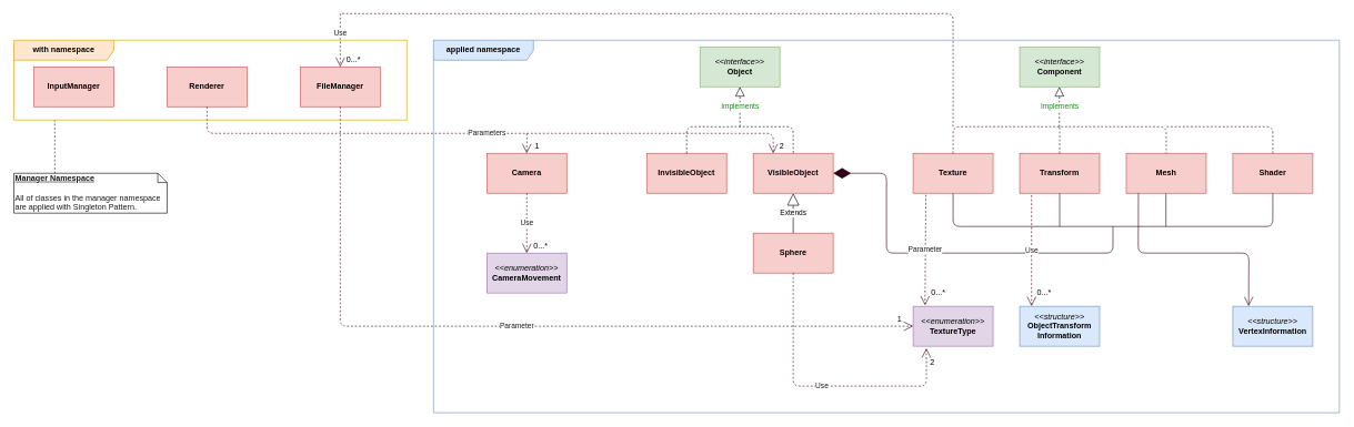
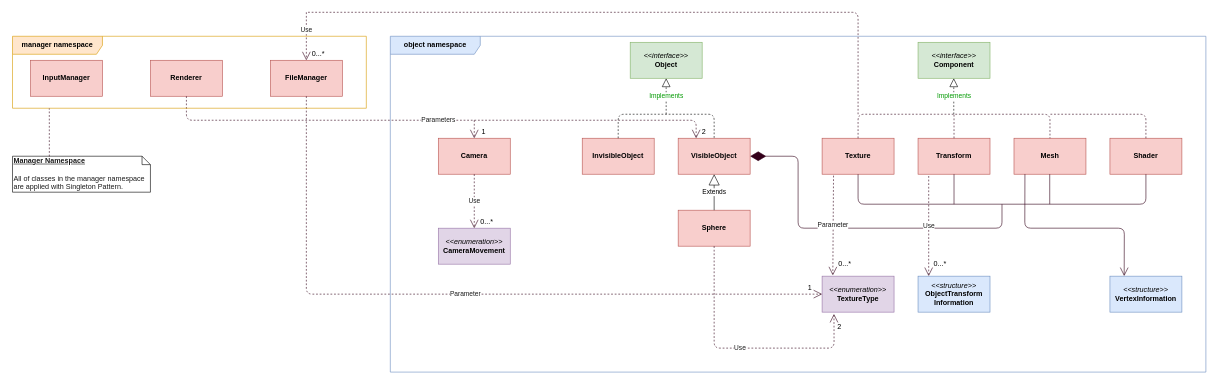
  <mxCell id="0" />
  <mxCell id="1" parent="0" />
  <mxCell id="2" value="&lt;b&gt;FileManager&lt;/b&gt;" style="rounded=0;whiteSpace=wrap;html=1;fillColor=#f8cecc;strokeColor=#b85450;" vertex="1" parent="1"><mxGeometry x="450" y="100" width="120" height="60" as="geometry" /></mxCell>
  <mxCell id="3" value="&lt;b&gt;InputManager&lt;/b&gt;" style="rounded=0;whiteSpace=wrap;html=1;fillColor=#f8cecc;strokeColor=#b85450;" vertex="1" parent="1"><mxGeometry x="50" y="100" width="120" height="60" as="geometry" /></mxCell>
  <mxCell id="4" value="&lt;b&gt;Renderer&lt;/b&gt;" style="rounded=0;whiteSpace=wrap;html=1;fillColor=#f8cecc;strokeColor=#b85450;" vertex="1" parent="1"><mxGeometry x="250" y="100" width="120" height="60" as="geometry" /></mxCell>
  <mxCell id="5" value="&lt;i&gt;&amp;lt;&amp;lt;interface&amp;gt;&amp;gt;&lt;/i&gt;&lt;br&gt;&lt;b&gt;Object&lt;/b&gt;" style="rounded=0;whiteSpace=wrap;html=1;fillColor=#d5e8d4;strokeColor=#82b366;" vertex="1" parent="1"><mxGeometry x="1050" y="70" width="120" height="60" as="geometry" /></mxCell>
  <mxCell id="6" value="&lt;b&gt;VisibleObject&lt;/b&gt;" style="rounded=0;whiteSpace=wrap;html=1;fillColor=#f8cecc;strokeColor=#b85450;" vertex="1" parent="1"><mxGeometry x="1130" y="230" width="120" height="60" as="geometry" /></mxCell>
  <mxCell id="7" value="&lt;b&gt;InvisibleObject&lt;/b&gt;" style="rounded=0;whiteSpace=wrap;html=1;fillColor=#f8cecc;strokeColor=#b85450;" vertex="1" parent="1"><mxGeometry x="970" y="230" width="120" height="60" as="geometry" /></mxCell>
  <mxCell id="8" value="&lt;b&gt;Sphere&lt;/b&gt;" style="rounded=0;whiteSpace=wrap;html=1;fillColor=#f8cecc;strokeColor=#b85450;" vertex="1" parent="1"><mxGeometry x="1130" y="350" width="120" height="60" as="geometry" /></mxCell>
  <mxCell id="9" value="Extends" style="endArrow=block;endSize=16;endFill=0;html=1;exitX=0.5;exitY=0;exitDx=0;exitDy=0;entryX=0.5;entryY=1;entryDx=0;entryDy=0;" edge="1" parent="1" source="8" target="6"><mxGeometry width="160" relative="1" as="geometry"><mxPoint x="1320" y="310" as="sourcePoint" /><mxPoint x="1480" y="310" as="targetPoint" /></mxGeometry></mxCell>
  <mxCell id="10" value="&lt;i&gt;&amp;lt;&amp;lt;interface&amp;gt;&amp;gt;&lt;/i&gt;&lt;br&gt;&lt;b&gt;Component&lt;/b&gt;" style="rounded=0;whiteSpace=wrap;html=1;fillColor=#d5e8d4;strokeColor=#82b366;" vertex="1" parent="1"><mxGeometry x="1530" y="70" width="120" height="60" as="geometry" /></mxCell>
  <mxCell id="11" value="&lt;b&gt;Texture&lt;/b&gt;" style="rounded=0;whiteSpace=wrap;html=1;fillColor=#f8cecc;strokeColor=#b85450;" vertex="1" parent="1"><mxGeometry x="1370" y="230" width="120" height="60" as="geometry" /></mxCell>
  <mxCell id="12" value="&lt;b&gt;Transform&lt;/b&gt;" style="rounded=0;whiteSpace=wrap;html=1;fillColor=#f8cecc;strokeColor=#b85450;" vertex="1" parent="1"><mxGeometry x="1530" y="230" width="120" height="60" as="geometry" /></mxCell>
  <mxCell id="13" value="" style="endArrow=none;dashed=1;html=1;exitX=0.5;exitY=0;exitDx=0;exitDy=0;entryX=0.5;entryY=0;entryDx=0;entryDy=0;" edge="1" parent="1" source="7" target="6"><mxGeometry width="50" height="50" relative="1" as="geometry"><mxPoint x="890" y="130" as="sourcePoint" /><mxPoint x="940" y="80" as="targetPoint" /><Array as="points"><mxPoint x="1030" y="190" /><mxPoint x="1190" y="190" /></Array></mxGeometry></mxCell>
  <mxCell id="14" value="Implements" style="endArrow=block;dashed=1;endFill=0;endSize=12;html=1;entryX=0.5;entryY=1;entryDx=0;entryDy=0;fontColor=#009900;" edge="1" parent="1" target="5"><mxGeometry width="160" relative="1" as="geometry"><mxPoint x="1110" y="190" as="sourcePoint" /><mxPoint x="1160" y="150" as="targetPoint" /></mxGeometry></mxCell>
  <mxCell id="15" value="&lt;b&gt;Mesh&lt;/b&gt;" style="rounded=0;whiteSpace=wrap;html=1;fillColor=#f8cecc;strokeColor=#b85450;" vertex="1" parent="1"><mxGeometry x="1690" y="230" width="120" height="60" as="geometry" /></mxCell>
  <mxCell id="16" value="" style="endArrow=none;dashed=1;html=1;exitX=0.5;exitY=0;exitDx=0;exitDy=0;entryX=0.5;entryY=0;entryDx=0;entryDy=0;fontColor=#1A1A1A;strokeColor=#33001A;" edge="1" parent="1" source="11" target="15"><mxGeometry width="50" height="50" relative="1" as="geometry"><mxPoint x="1410" y="180" as="sourcePoint" /><mxPoint x="1460" y="130" as="targetPoint" /><Array as="points"><mxPoint x="1430" y="190" /><mxPoint x="1750" y="190" /></Array></mxGeometry></mxCell>
  <mxCell id="17" value="Implements" style="endArrow=block;dashed=1;endFill=0;endSize=12;html=1;entryX=0.5;entryY=1;entryDx=0;entryDy=0;fontColor=#009900;" edge="1" parent="1"><mxGeometry width="160" relative="1" as="geometry"><mxPoint x="1589.58" y="190" as="sourcePoint" /><mxPoint x="1589.58" y="130" as="targetPoint" /></mxGeometry></mxCell>
  <mxCell id="18" value="" style="endArrow=none;dashed=1;html=1;strokeColor=#33001A;fontColor=#1A1A1A;exitX=0.5;exitY=0;exitDx=0;exitDy=0;" edge="1" parent="1" source="12"><mxGeometry width="50" height="50" relative="1" as="geometry"><mxPoint x="1360" y="150" as="sourcePoint" /><mxPoint x="1590" y="190" as="targetPoint" /></mxGeometry></mxCell>
  <mxCell id="19" value="&lt;b&gt;Shader&lt;/b&gt;" style="rounded=0;whiteSpace=wrap;html=1;fillColor=#f8cecc;strokeColor=#b85450;" vertex="1" parent="1"><mxGeometry x="1850" y="230" width="120" height="60" as="geometry" /></mxCell>
  <mxCell id="20" value="&lt;b&gt;Camera&lt;/b&gt;" style="rounded=0;whiteSpace=wrap;html=1;fillColor=#f8cecc;strokeColor=#b85450;" vertex="1" parent="1"><mxGeometry x="730" y="230" width="120" height="60" as="geometry" /></mxCell>
  <mxCell id="21" value="" style="endArrow=diamondThin;endFill=1;endSize=24;html=1;strokeColor=#33001A;fontColor=#1A1A1A;entryX=1;entryY=0.5;entryDx=0;entryDy=0;" edge="1" parent="1" target="6"><mxGeometry width="160" relative="1" as="geometry"><mxPoint x="1670" y="340" as="sourcePoint" /><mxPoint x="1490" y="400" as="targetPoint" /><Array as="points"><mxPoint x="1670" y="380" /><mxPoint x="1330" y="380" /><mxPoint x="1330" y="260" /></Array></mxGeometry></mxCell>
  <mxCell id="22" value="" style="endArrow=none;html=1;strokeColor=#33001A;fontColor=#1A1A1A;exitX=0.5;exitY=1;exitDx=0;exitDy=0;entryX=0.5;entryY=1;entryDx=0;entryDy=0;" edge="1" parent="1" source="11" target="19"><mxGeometry width="50" height="50" relative="1" as="geometry"><mxPoint x="1530" y="390" as="sourcePoint" /><mxPoint x="1580" y="340" as="targetPoint" /><Array as="points"><mxPoint x="1430" y="340" /><mxPoint x="1910" y="340" /></Array></mxGeometry></mxCell>
  <mxCell id="23" value="" style="endArrow=none;html=1;strokeColor=#33001A;fontColor=#1A1A1A;entryX=0.5;entryY=1;entryDx=0;entryDy=0;" edge="1" parent="1" target="12"><mxGeometry width="50" height="50" relative="1" as="geometry"><mxPoint x="1590" y="340" as="sourcePoint" /><mxPoint x="1630" y="380" as="targetPoint" /></mxGeometry></mxCell>
  <mxCell id="24" value="" style="endArrow=none;html=1;strokeColor=#33001A;fontColor=#1A1A1A;entryX=0.5;entryY=1;entryDx=0;entryDy=0;" edge="1" parent="1"><mxGeometry width="50" height="50" relative="1" as="geometry"><mxPoint x="1749.58" y="340" as="sourcePoint" /><mxPoint x="1749.58" y="290" as="targetPoint" /></mxGeometry></mxCell>
  <mxCell id="25" value="" style="endArrow=none;dashed=1;html=1;strokeColor=#33001A;fontColor=#1A1A1A;exitX=0.5;exitY=0;exitDx=0;exitDy=0;" edge="1" parent="1" source="19"><mxGeometry width="50" height="50" relative="1" as="geometry"><mxPoint x="1840" y="150" as="sourcePoint" /><mxPoint x="1750" y="190" as="targetPoint" /><Array as="points"><mxPoint x="1910" y="190" /></Array></mxGeometry></mxCell>
  <mxCell id="26" value="" style="endArrow=none;dashed=1;html=1;strokeColor=#33001A;fontColor=#1A1A1A;" edge="1" parent="1"><mxGeometry width="50" height="50" relative="1" as="geometry"><mxPoint x="1430" y="190" as="sourcePoint" /><mxPoint x="510" y="20" as="targetPoint" /><Array as="points"><mxPoint x="1430" y="20" /></Array></mxGeometry></mxCell>
  <mxCell id="27" value="Use" style="endArrow=open;endSize=12;dashed=1;html=1;strokeColor=#33001A;fontColor=#1A1A1A;entryX=0.5;entryY=0;entryDx=0;entryDy=0;" edge="1" parent="1" target="2"><mxGeometry x="-0.25" width="160" relative="1" as="geometry"><mxPoint x="510" y="20" as="sourcePoint" /><mxPoint x="820" y="100" as="targetPoint" /><mxPoint as="offset" /></mxGeometry></mxCell>
  <mxCell id="28" value="0...*" style="text;html=1;strokeColor=none;fillColor=none;align=center;verticalAlign=middle;whiteSpace=wrap;rounded=0;" vertex="1" parent="1"><mxGeometry x="510" y="80" width="40" height="20" as="geometry" /></mxCell>
  <mxCell id="29" value="Parameters" style="endArrow=open;endSize=12;dashed=1;html=1;strokeColor=#33001A;fontColor=#1A1A1A;exitX=0.5;exitY=1;exitDx=0;exitDy=0;entryX=0.25;entryY=0;entryDx=0;entryDy=0;" edge="1" parent="1" source="4" target="6"><mxGeometry width="160" relative="1" as="geometry"><mxPoint x="520" y="300" as="sourcePoint" /><mxPoint x="680" y="300" as="targetPoint" /><Array as="points"><mxPoint x="310" y="200" /><mxPoint x="1160" y="200" /></Array></mxGeometry></mxCell>
  <mxCell id="30" value="2" style="text;html=1;strokeColor=none;fillColor=none;align=center;verticalAlign=middle;whiteSpace=wrap;rounded=0;" vertex="1" parent="1"><mxGeometry x="1153" y="210" width="40" height="20" as="geometry" /></mxCell>
  <mxCell id="31" value="" style="endArrow=open;endSize=12;dashed=1;html=1;strokeColor=#33001A;fontColor=#1A1A1A;entryX=0.5;entryY=0;entryDx=0;entryDy=0;" edge="1" parent="1" target="20"><mxGeometry width="160" relative="1" as="geometry"><mxPoint x="790" y="200" as="sourcePoint" /><mxPoint x="670" y="320" as="targetPoint" /></mxGeometry></mxCell>
  <mxCell id="32" value="1" style="text;html=1;strokeColor=none;fillColor=none;align=center;verticalAlign=middle;whiteSpace=wrap;rounded=0;" vertex="1" parent="1"><mxGeometry x="786" y="210" width="40" height="20" as="geometry" /></mxCell>
  <mxCell id="33" value="&lt;i&gt;&amp;lt;&amp;lt;enumeration&amp;gt;&amp;gt;&lt;/i&gt;&lt;br&gt;&lt;b&gt;TextureType&lt;/b&gt;" style="rounded=0;whiteSpace=wrap;html=1;fillColor=#e1d5e7;strokeColor=#9673a6;" vertex="1" parent="1"><mxGeometry x="1370" y="460" width="120" height="60" as="geometry" /></mxCell>
  <mxCell id="34" value="Parameter" style="endArrow=open;endSize=12;dashed=1;html=1;strokeColor=#33001A;fontColor=#1A1A1A;exitX=0.5;exitY=1;exitDx=0;exitDy=0;entryX=0;entryY=0.5;entryDx=0;entryDy=0;" edge="1" parent="1" source="2" target="33"><mxGeometry width="160" relative="1" as="geometry"><mxPoint x="520" y="320" as="sourcePoint" /><mxPoint x="680" y="320" as="targetPoint" /><Array as="points"><mxPoint x="510" y="490" /></Array></mxGeometry></mxCell>
  <mxCell id="35" value="1" style="text;html=1;strokeColor=none;fillColor=none;align=center;verticalAlign=middle;whiteSpace=wrap;rounded=0;" vertex="1" parent="1"><mxGeometry x="1330" y="470" width="40" height="20" as="geometry" /></mxCell>
  <mxCell id="36" value="Parameter" style="endArrow=open;endSize=12;dashed=1;html=1;strokeColor=#33001A;fontColor=#1A1A1A;exitX=0.159;exitY=1.04;exitDx=0;exitDy=0;exitPerimeter=0;entryX=0.149;entryY=-0.024;entryDx=0;entryDy=0;entryPerimeter=0;" edge="1" parent="1" source="11" target="33"><mxGeometry width="160" relative="1" as="geometry"><mxPoint x="1394" y="330" as="sourcePoint" /><mxPoint x="1510" y="420" as="targetPoint" /></mxGeometry></mxCell>
  <mxCell id="37" value="0...*" style="text;html=1;strokeColor=none;fillColor=none;align=center;verticalAlign=middle;whiteSpace=wrap;rounded=0;" vertex="1" parent="1"><mxGeometry x="1388" y="430" width="40" height="20" as="geometry" /></mxCell>
  <mxCell id="38" value="&lt;i&gt;&amp;lt;&amp;lt;enumeration&amp;gt;&amp;gt;&lt;/i&gt;&lt;br&gt;&lt;b&gt;CameraMovement&lt;/b&gt;" style="rounded=0;whiteSpace=wrap;html=1;fillColor=#e1d5e7;strokeColor=#9673a6;" vertex="1" parent="1"><mxGeometry x="730" y="380" width="120" height="60" as="geometry" /></mxCell>
  <mxCell id="39" value="Use" style="endArrow=open;endSize=12;dashed=1;html=1;strokeColor=#33001A;fontColor=#1A1A1A;exitX=0.5;exitY=1;exitDx=0;exitDy=0;entryX=0.5;entryY=0;entryDx=0;entryDy=0;" edge="1" parent="1" source="20" target="38"><mxGeometry width="160" relative="1" as="geometry"><mxPoint x="650" y="360" as="sourcePoint" /><mxPoint x="810" y="360" as="targetPoint" /></mxGeometry></mxCell>
  <mxCell id="40" value="0...*" style="text;html=1;strokeColor=none;fillColor=none;align=center;verticalAlign=middle;whiteSpace=wrap;rounded=0;" vertex="1" parent="1"><mxGeometry x="791" y="360" width="40" height="20" as="geometry" /></mxCell>
  <mxCell id="41" value="Use" style="endArrow=open;endSize=12;dashed=1;html=1;strokeColor=#33001A;fontColor=#1A1A1A;exitX=0.5;exitY=1;exitDx=0;exitDy=0;entryX=0.165;entryY=1.052;entryDx=0;entryDy=0;entryPerimeter=0;" edge="1" parent="1" source="8" target="33"><mxGeometry width="160" relative="1" as="geometry"><mxPoint x="1190" y="560" as="sourcePoint" /><mxPoint x="1350" y="560" as="targetPoint" /><Array as="points"><mxPoint x="1190" y="580" /><mxPoint x="1390" y="580" /></Array></mxGeometry></mxCell>
  <mxCell id="42" value="2" style="text;html=1;strokeColor=none;fillColor=none;align=center;verticalAlign=middle;whiteSpace=wrap;rounded=0;" vertex="1" parent="1"><mxGeometry x="1379" y="534" width="40" height="20" as="geometry" /></mxCell>
  <mxCell id="43" value="&lt;i&gt;&amp;lt;&amp;lt;structure&amp;gt;&amp;gt;&lt;/i&gt;&lt;br&gt;&lt;b&gt;ObjectTransform&lt;br&gt;Information&lt;/b&gt;" style="rounded=0;whiteSpace=wrap;html=1;fillColor=#dae8fc;strokeColor=#6c8ebf;" vertex="1" parent="1"><mxGeometry x="1530" y="460" width="120" height="60" as="geometry" /></mxCell>
  <mxCell id="44" value="Use" style="endArrow=open;endSize=12;dashed=1;html=1;strokeColor=#33001A;fontColor=#1A1A1A;exitX=0.148;exitY=1.05;exitDx=0;exitDy=0;exitPerimeter=0;entryX=0.148;entryY=-0.004;entryDx=0;entryDy=0;entryPerimeter=0;" edge="1" parent="1" source="12" target="43"><mxGeometry width="160" relative="1" as="geometry"><mxPoint x="1550" y="310" as="sourcePoint" /><mxPoint x="1580" y="440" as="targetPoint" /></mxGeometry></mxCell>
  <mxCell id="45" value="0...*" style="text;html=1;strokeColor=none;fillColor=none;align=center;verticalAlign=middle;whiteSpace=wrap;rounded=0;" vertex="1" parent="1"><mxGeometry x="1547" y="430" width="40" height="20" as="geometry" /></mxCell>
  <mxCell id="46" value="&lt;i&gt;&amp;lt;&amp;lt;structure&amp;gt;&amp;gt;&lt;/i&gt;&lt;br&gt;&lt;b&gt;VertexInformation&lt;/b&gt;" style="rounded=0;whiteSpace=wrap;html=1;fillColor=#dae8fc;strokeColor=#6c8ebf;" vertex="1" parent="1"><mxGeometry x="1850" y="460" width="120" height="60" as="geometry" /></mxCell>
  <mxCell id="47" value="" style="endArrow=open;endFill=1;endSize=12;html=1;strokeColor=#33001A;fontColor=#1A1A1A;entryX=0.198;entryY=-0.004;entryDx=0;entryDy=0;entryPerimeter=0;exitX=0.152;exitY=0.998;exitDx=0;exitDy=0;exitPerimeter=0;" edge="1" parent="1" source="15" target="46"><mxGeometry width="160" relative="1" as="geometry"><mxPoint x="1720" y="310" as="sourcePoint" /><mxPoint x="1760" y="430" as="targetPoint" /><Array as="points"><mxPoint x="1708" y="380" /><mxPoint x="1874" y="380" /></Array></mxGeometry></mxCell>
- <mxCell id="48" value="&lt;b&gt;with namespace&lt;/b&gt;" style="shape=umlFrame;whiteSpace=wrap;html=1;width=150;height=30;fillColor=#ffe6cc;strokeColor=#d79b00;" vertex="1" parent="1"><mxGeometry x="20" y="60" width="590" height="120" as="geometry" /></mxCell>
- <mxCell id="49" value="&lt;b&gt;applied namespace&lt;/b&gt;" style="shape=umlFrame;whiteSpace=wrap;html=1;width=150;height=30;fillColor=#dae8fc;strokeColor=#6c8ebf;" vertex="1" parent="1"><mxGeometry x="650" y="60" width="1360" height="560" as="geometry" /></mxCell>
+ <mxCell id="48" value="&lt;b&gt;manager namespace&lt;/b&gt;" style="shape=umlFrame;whiteSpace=wrap;html=1;width=150;height=30;fillColor=#ffe6cc;strokeColor=#d79b00;" vertex="1" parent="1"><mxGeometry x="20" y="60" width="590" height="120" as="geometry" /></mxCell>
+ <mxCell id="49" value="&lt;b&gt;object namespace&lt;/b&gt;" style="shape=umlFrame;whiteSpace=wrap;html=1;width=150;height=30;fillColor=#dae8fc;strokeColor=#6c8ebf;" vertex="1" parent="1"><mxGeometry x="650" y="60" width="1360" height="560" as="geometry" /></mxCell>
  <mxCell id="50" value="&lt;u style=&quot;font-weight: bold&quot;&gt;Manager Namespace&lt;/u&gt;&lt;br&gt;&lt;br&gt;All of classes in the manager namespace are applied with Singleton Pattern." style="shape=note;whiteSpace=wrap;html=1;size=14;verticalAlign=top;align=left;spacingTop=-6;fontColor=#1A1A1A;" vertex="1" parent="1"><mxGeometry x="20" y="260" width="230" height="60" as="geometry" /></mxCell>
  <mxCell id="51" value="" style="endArrow=none;dashed=1;html=1;strokeColor=#33001A;fontColor=#1A1A1A;entryX=0.104;entryY=1.003;entryDx=0;entryDy=0;entryPerimeter=0;exitX=0.267;exitY=0.006;exitDx=0;exitDy=0;exitPerimeter=0;" edge="1" parent="1" source="50" target="48"><mxGeometry width="50" height="50" relative="1" as="geometry"><mxPoint x="100" y="260" as="sourcePoint" /><mxPoint x="150" y="210" as="targetPoint" /></mxGeometry></mxCell>
